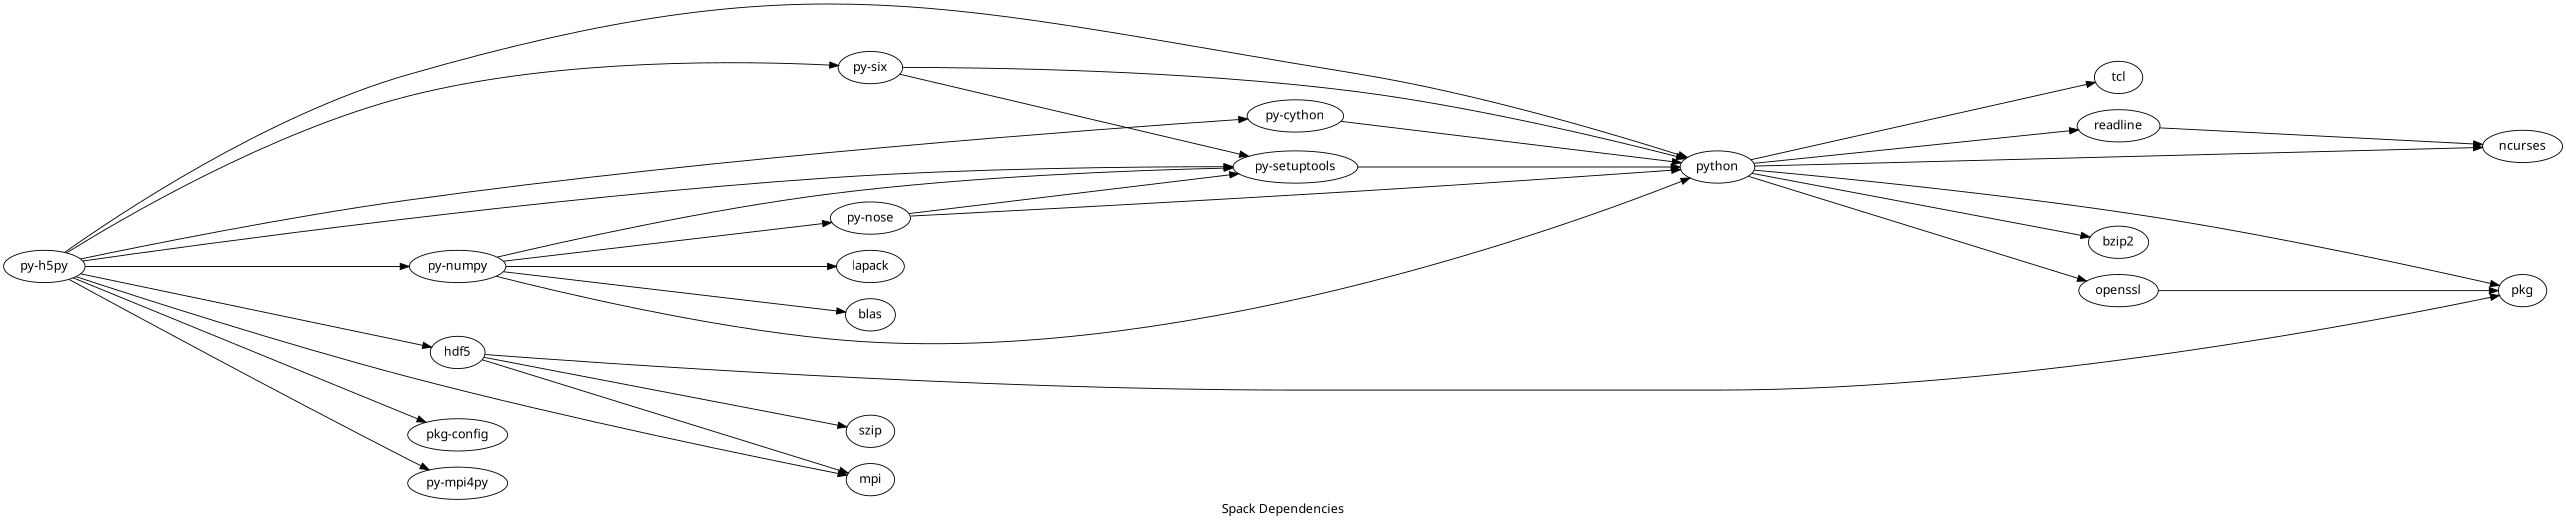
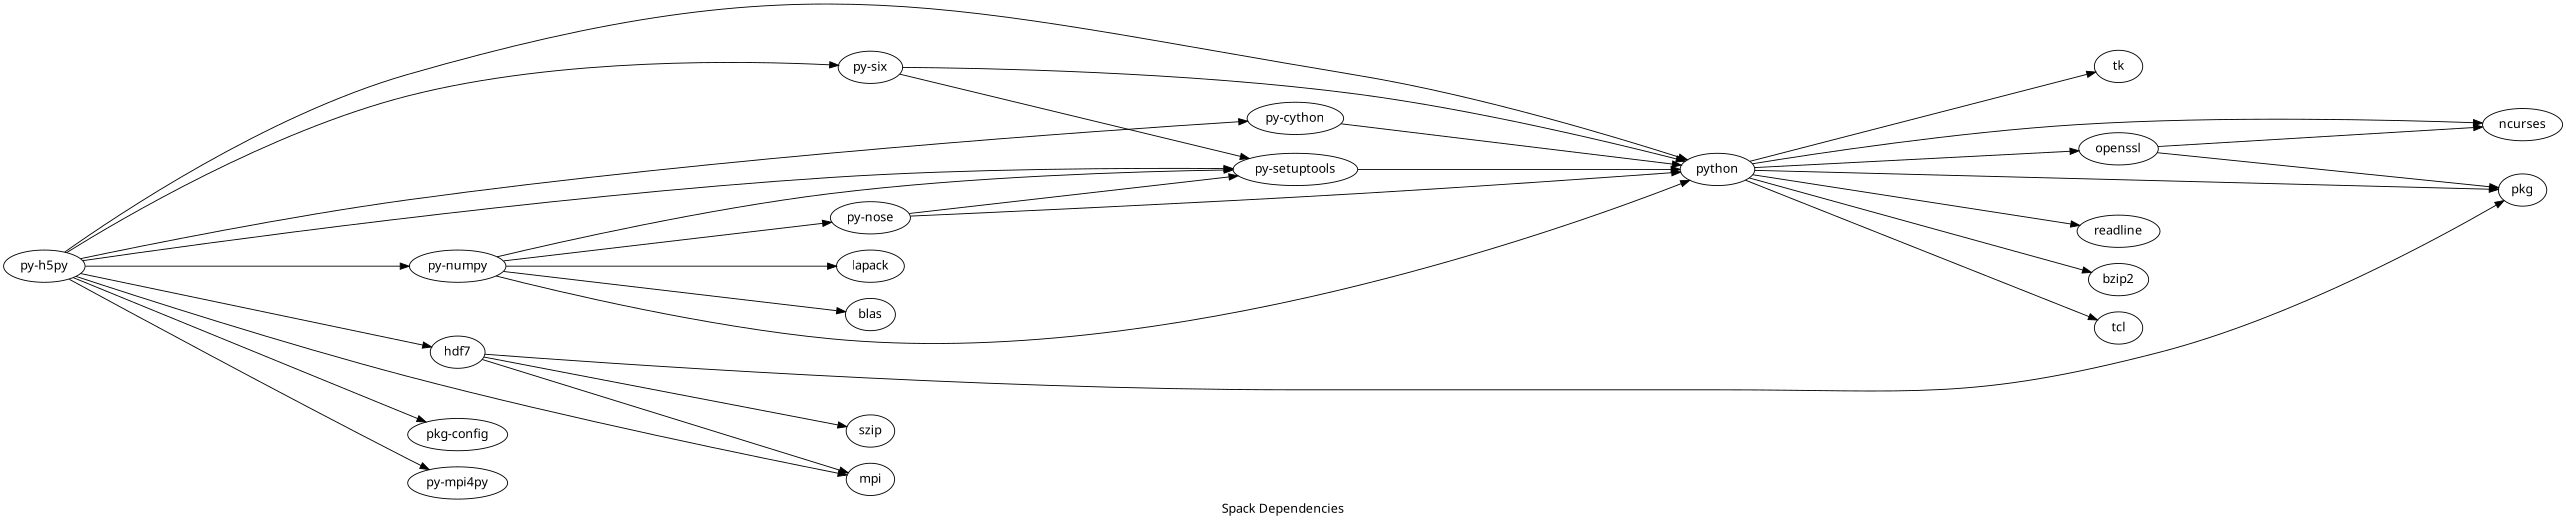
  digraph {
    fontname="Noto Sans"
    label="Spack Dependencies"
    labelloc=b
    rankdir=LR
    ranksep=5
    node [fontname="Noto Sans"]
    edge [fontname="Noto Sans"]
    n1 [label=python]
    n2 [label=ncurses]
    n3 [label=readline]
    n4 [label=openssl]
    n5 [label=bzip2]
    n6 [label=pkg]
    tcl
+   tk
    n9 [label="py-setuptools"]
    n10 [label="py-nose"]
    n11 [label="py-h5py"]
    n12 [label="py-cython"]
    n13 [label="pkg-config"]
-   n14 [label=hdf5]
+   n14 [label=hdf7]
    n15 [label="py-numpy"]
    n16 [label="py-six"]
    mpi
    "py-mpi4py"
    szip
    lapack
    blas
    n1 -> n2
    n1 -> n3
    n1 -> n4
    n1 -> n5
    n1 -> n6
    n1 -> tcl
-   n3 -> n2
+   n1 -> tk
+   n4 -> n2
    n4 -> n6
    n9 -> n1
    n10 -> n1
    n10 -> n9
    n11 -> n1
    n11 -> n9
    n11 -> n12
    n11 -> n13
    n11 -> n14
    n11 -> n15
    n11 -> n16
    n11 -> mpi
    n11 -> "py-mpi4py"
    n12 -> n1
    n14 -> n6
    n14 -> mpi
    n14 -> szip
    n15 -> n1
    n15 -> n9
    n15 -> n10
    n15 -> lapack
    n15 -> blas
    n16 -> n1
    n16 -> n9
  }
